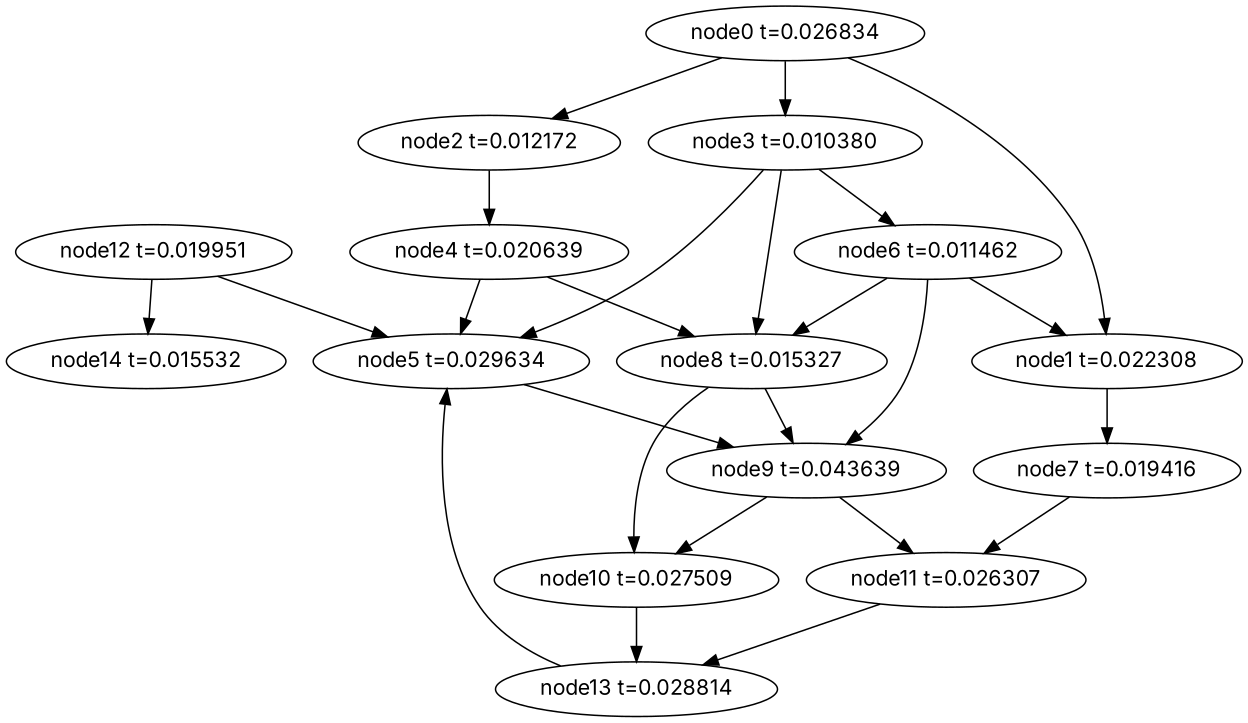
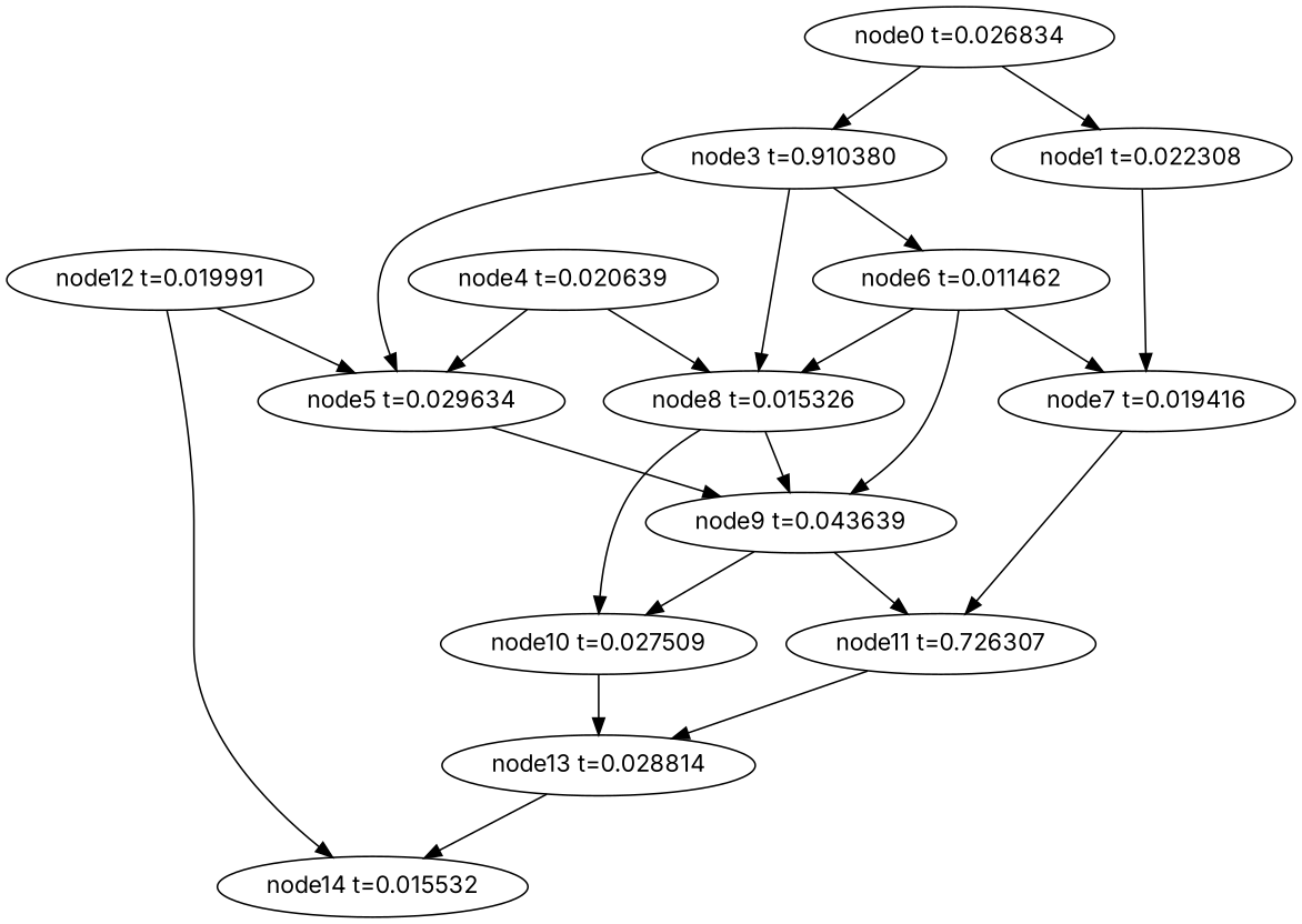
  digraph {
    fontname=Inter
    node [fontname=Inter]
    edge [fontname=Inter]
    n1 [label="node14 t=0.015532"]
    n2 [label="node13 t=0.028814"]
-   n3 [label="node12 t=0.019951"]
+   n3 [label="node12 t=0.019991"]
    n4 [label="node5 t=0.029634"]
-   n5 [label="node11 t=0.026307"]
+   n5 [label="node11 t=0.726307"]
    n6 [label="node10 t=0.027509"]
    n7 [label="node9 t=0.043639"]
-   n8 [label="node8 t=0.015327"]
+   n8 [label="node8 t=0.015326"]
    n9 [label="node7 t=0.019416"]
    n10 [label="node6 t=0.011462"]
    n11 [label="node4 t=0.020639"]
-   n12 [label="node3 t=0.010380"]
-   n13 [label="node2 t=0.012172"]
+   n12 [label="node3 t=0.910380"]
    n14 [label="node1 t=0.022308"]
    n15 [label="node0 t=0.026834"]
-   n2 -> n4
+   n2 -> n1
    n3 -> n1
    n3 -> n4
    n4 -> n7
    n5 -> n2
    n6 -> n2
    n7 -> n5
    n7 -> n6
    n8 -> n6
    n8 -> n7
    n9 -> n5
    n10 -> n7
    n10 -> n8
-   n10 -> n14
+   n10 -> n9
    n11 -> n4
    n11 -> n8
    n12 -> n4
    n12 -> n8
    n12 -> n10
-   n13 -> n11
    n14 -> n9
    n15 -> n12
-   n15 -> n13
    n15 -> n14
  }
